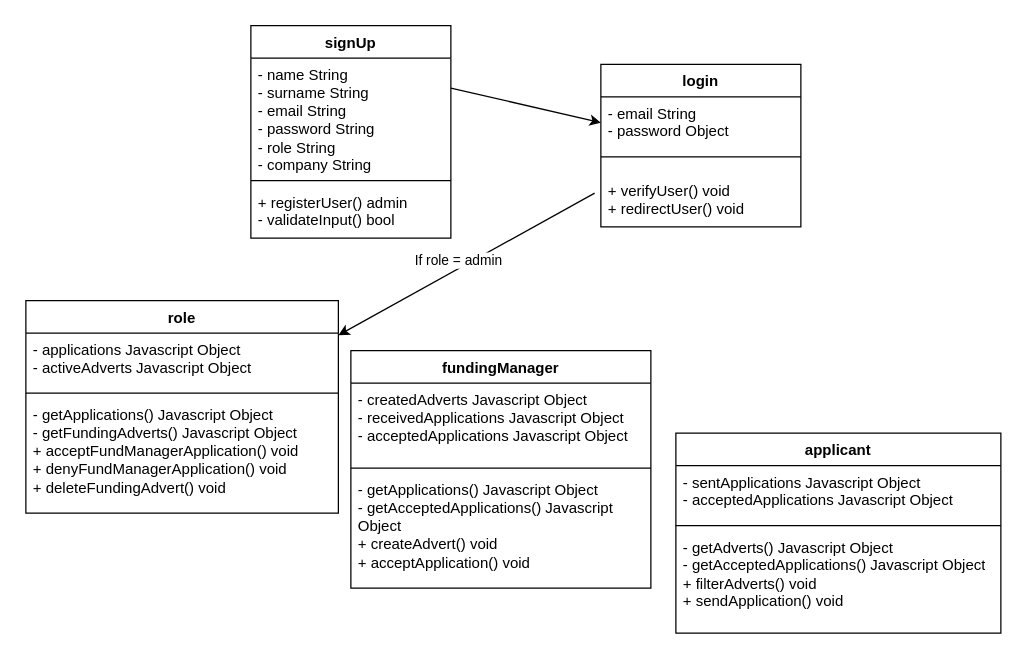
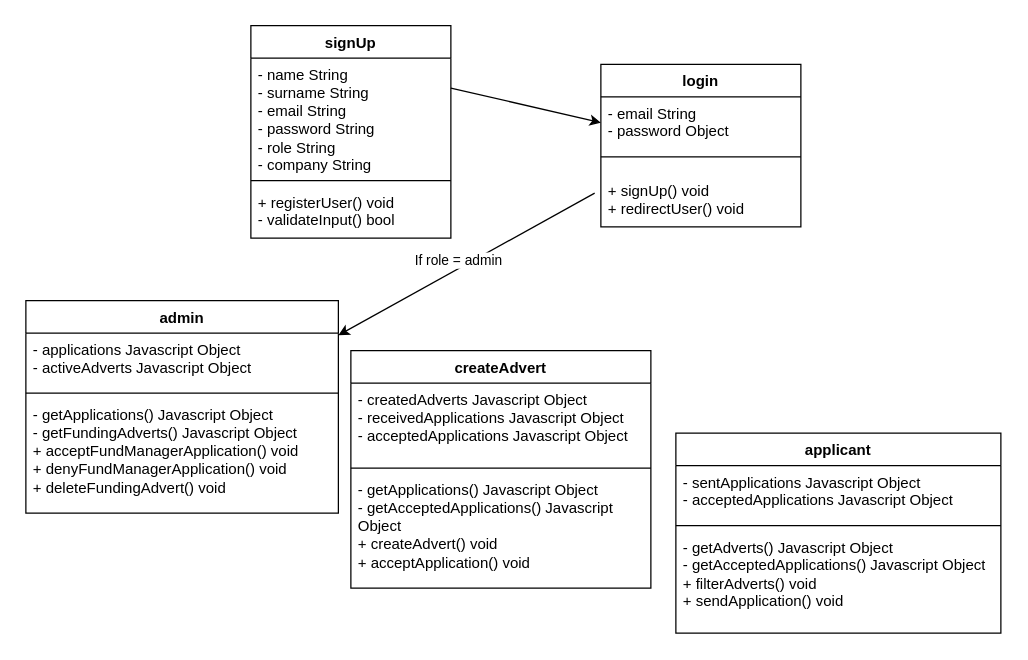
  <mxCell id="0" />
  <mxCell id="1" parent="0" />
  <mxCell id="2" value="signUp" style="swimlane;fontStyle=1;align=center;verticalAlign=top;childLayout=stackLayout;horizontal=1;startSize=26;horizontalStack=0;resizeParent=1;resizeParentMax=0;resizeLast=0;collapsible=1;marginBottom=0;whiteSpace=wrap;html=1;" parent="1" vertex="1"><mxGeometry x="200" y="20" width="160" height="170" as="geometry" /></mxCell>
  <mxCell id="3" value="" style="endArrow=classic;html=1;rounded=0;" edge="1" parent="2" target="7"><mxGeometry width="50" height="50" relative="1" as="geometry"><mxPoint x="160" y="50" as="sourcePoint" /><mxPoint x="240" y="50" as="targetPoint" /></mxGeometry></mxCell>
  <mxCell id="4" value="- name String&lt;br&gt;- surname String&lt;br&gt;- email String&lt;br&gt;- password String&lt;br&gt;- role String&lt;br&gt;- company String&lt;br&gt;" style="text;strokeColor=none;fillColor=none;align=left;verticalAlign=top;spacingLeft=4;spacingRight=4;overflow=hidden;rotatable=0;points=[[0,0.5],[1,0.5]];portConstraint=eastwest;whiteSpace=wrap;html=1;" parent="2" vertex="1"><mxGeometry y="26" width="160" height="94" as="geometry" /></mxCell>
  <mxCell id="5" value="" style="line;strokeWidth=1;fillColor=none;align=left;verticalAlign=middle;spacingTop=-1;spacingLeft=3;spacingRight=3;rotatable=0;labelPosition=right;points=[];portConstraint=eastwest;strokeColor=inherit;" parent="2" vertex="1"><mxGeometry y="120" width="160" height="8" as="geometry" /></mxCell>
- <mxCell id="6" value="+ registerUser() admin&lt;br&gt;- validateInput() bool" style="text;strokeColor=none;fillColor=none;align=left;verticalAlign=top;spacingLeft=4;spacingRight=4;overflow=hidden;rotatable=0;points=[[0,0.5],[1,0.5]];portConstraint=eastwest;whiteSpace=wrap;html=1;" parent="2" vertex="1"><mxGeometry y="128" width="160" height="42" as="geometry" /></mxCell>
+ <mxCell id="6" value="+ registerUser() void&lt;br&gt;- validateInput() bool" style="text;strokeColor=none;fillColor=none;align=left;verticalAlign=top;spacingLeft=4;spacingRight=4;overflow=hidden;rotatable=0;points=[[0,0.5],[1,0.5]];portConstraint=eastwest;whiteSpace=wrap;html=1;" parent="2" vertex="1"><mxGeometry y="128" width="160" height="42" as="geometry" /></mxCell>
  <mxCell id="7" value="login" style="swimlane;fontStyle=1;align=center;verticalAlign=top;childLayout=stackLayout;horizontal=1;startSize=26;horizontalStack=0;resizeParent=1;resizeParentMax=0;resizeLast=0;collapsible=1;marginBottom=0;whiteSpace=wrap;html=1;" vertex="1" parent="1"><mxGeometry x="480" y="51" width="160" height="130" as="geometry" /></mxCell>
  <mxCell id="8" value="- email String&lt;br&gt;- password Object&lt;br&gt;" style="text;strokeColor=none;fillColor=none;align=left;verticalAlign=top;spacingLeft=4;spacingRight=4;overflow=hidden;rotatable=0;points=[[0,0.5],[1,0.5]];portConstraint=eastwest;whiteSpace=wrap;html=1;" vertex="1" parent="7"><mxGeometry y="26" width="160" height="34" as="geometry" /></mxCell>
  <mxCell id="9" value="" style="line;strokeWidth=1;fillColor=none;align=left;verticalAlign=middle;spacingTop=-1;spacingLeft=3;spacingRight=3;rotatable=0;labelPosition=right;points=[];portConstraint=eastwest;strokeColor=inherit;" vertex="1" parent="7"><mxGeometry y="60" width="160" height="28" as="geometry" /></mxCell>
- <mxCell id="10" value="+ verifyUser() void&lt;br&gt;+ redirectUser() void" style="text;strokeColor=none;fillColor=none;align=left;verticalAlign=top;spacingLeft=4;spacingRight=4;overflow=hidden;rotatable=0;points=[[0,0.5],[1,0.5]];portConstraint=eastwest;whiteSpace=wrap;html=1;" vertex="1" parent="7"><mxGeometry y="88" width="160" height="42" as="geometry" /></mxCell>
- <mxCell id="11" value="role" style="swimlane;fontStyle=1;align=center;verticalAlign=top;childLayout=stackLayout;horizontal=1;startSize=26;horizontalStack=0;resizeParent=1;resizeParentMax=0;resizeLast=0;collapsible=1;marginBottom=0;whiteSpace=wrap;html=1;" vertex="1" parent="1"><mxGeometry x="20" y="240" width="250" height="170" as="geometry" /></mxCell>
+ <mxCell id="10" value="+ signUp() void&lt;br&gt;+ redirectUser() void" style="text;strokeColor=none;fillColor=none;align=left;verticalAlign=top;spacingLeft=4;spacingRight=4;overflow=hidden;rotatable=0;points=[[0,0.5],[1,0.5]];portConstraint=eastwest;whiteSpace=wrap;html=1;" vertex="1" parent="7"><mxGeometry y="88" width="160" height="42" as="geometry" /></mxCell>
+ <mxCell id="11" value="admin" style="swimlane;fontStyle=1;align=center;verticalAlign=top;childLayout=stackLayout;horizontal=1;startSize=26;horizontalStack=0;resizeParent=1;resizeParentMax=0;resizeLast=0;collapsible=1;marginBottom=0;whiteSpace=wrap;html=1;" vertex="1" parent="1"><mxGeometry x="20" y="240" width="250" height="170" as="geometry" /></mxCell>
  <mxCell id="12" value="- applications Javascript Object&lt;br&gt;- activeAdverts Javascript Object" style="text;strokeColor=none;fillColor=none;align=left;verticalAlign=top;spacingLeft=4;spacingRight=4;overflow=hidden;rotatable=0;points=[[0,0.5],[1,0.5]];portConstraint=eastwest;whiteSpace=wrap;html=1;" vertex="1" parent="11"><mxGeometry y="26" width="250" height="44" as="geometry" /></mxCell>
  <mxCell id="13" value="" style="line;strokeWidth=1;fillColor=none;align=left;verticalAlign=middle;spacingTop=-1;spacingLeft=3;spacingRight=3;rotatable=0;labelPosition=right;points=[];portConstraint=eastwest;strokeColor=inherit;" vertex="1" parent="11"><mxGeometry y="70" width="250" height="8" as="geometry" /></mxCell>
  <mxCell id="14" value="- getApplications() Javascript Object&lt;br style=&quot;border-color: var(--border-color);&quot;&gt;- getFundingAdverts() Javascript Object&lt;br&gt;+ acceptFundManagerApplication() void&lt;br&gt;+ denyFundManagerApplication() void&lt;br&gt;+ deleteFundingAdvert() void" style="text;strokeColor=none;fillColor=none;align=left;verticalAlign=top;spacingLeft=4;spacingRight=4;overflow=hidden;rotatable=0;points=[[0,0.5],[1,0.5]];portConstraint=eastwest;whiteSpace=wrap;html=1;" vertex="1" parent="11"><mxGeometry y="78" width="250" height="92" as="geometry" /></mxCell>
- <mxCell id="15" value="fundingManager" style="swimlane;fontStyle=1;align=center;verticalAlign=top;childLayout=stackLayout;horizontal=1;startSize=26;horizontalStack=0;resizeParent=1;resizeParentMax=0;resizeLast=0;collapsible=1;marginBottom=0;whiteSpace=wrap;html=1;" vertex="1" parent="1"><mxGeometry x="280" y="280" width="240" height="190" as="geometry" /></mxCell>
+ <mxCell id="15" value="createAdvert" style="swimlane;fontStyle=1;align=center;verticalAlign=top;childLayout=stackLayout;horizontal=1;startSize=26;horizontalStack=0;resizeParent=1;resizeParentMax=0;resizeLast=0;collapsible=1;marginBottom=0;whiteSpace=wrap;html=1;" vertex="1" parent="1"><mxGeometry x="280" y="280" width="240" height="190" as="geometry" /></mxCell>
  <mxCell id="16" value="- createdAdverts Javascript Object&lt;br&gt;- receivedApplications Javascript Object&lt;br&gt;- acceptedApplications Javascript Object" style="text;strokeColor=none;fillColor=none;align=left;verticalAlign=top;spacingLeft=4;spacingRight=4;overflow=hidden;rotatable=0;points=[[0,0.5],[1,0.5]];portConstraint=eastwest;whiteSpace=wrap;html=1;" vertex="1" parent="15"><mxGeometry y="26" width="240" height="64" as="geometry" /></mxCell>
  <mxCell id="17" value="" style="line;strokeWidth=1;fillColor=none;align=left;verticalAlign=middle;spacingTop=-1;spacingLeft=3;spacingRight=3;rotatable=0;labelPosition=right;points=[];portConstraint=eastwest;strokeColor=inherit;" vertex="1" parent="15"><mxGeometry y="90" width="240" height="8" as="geometry" /></mxCell>
  <mxCell id="18" value="- getApplications() Javascript Object&lt;br style=&quot;border-color: var(--border-color);&quot;&gt;- getAcceptedApplications() Javascript Object&lt;br&gt;+ createAdvert() void&lt;br&gt;+ acceptApplication() void" style="text;strokeColor=none;fillColor=none;align=left;verticalAlign=top;spacingLeft=4;spacingRight=4;overflow=hidden;rotatable=0;points=[[0,0.5],[1,0.5]];portConstraint=eastwest;whiteSpace=wrap;html=1;" vertex="1" parent="15"><mxGeometry y="98" width="240" height="92" as="geometry" /></mxCell>
  <mxCell id="19" value="applicant" style="swimlane;fontStyle=1;align=center;verticalAlign=top;childLayout=stackLayout;horizontal=1;startSize=26;horizontalStack=0;resizeParent=1;resizeParentMax=0;resizeLast=0;collapsible=1;marginBottom=0;whiteSpace=wrap;html=1;" vertex="1" parent="1"><mxGeometry x="540" y="346" width="260" height="160" as="geometry" /></mxCell>
  <mxCell id="20" value="- sentApplications Javascript Object&lt;br&gt;- acceptedApplications Javascript Object" style="text;strokeColor=none;fillColor=none;align=left;verticalAlign=top;spacingLeft=4;spacingRight=4;overflow=hidden;rotatable=0;points=[[0,0.5],[1,0.5]];portConstraint=eastwest;whiteSpace=wrap;html=1;" vertex="1" parent="19"><mxGeometry y="26" width="260" height="44" as="geometry" /></mxCell>
  <mxCell id="21" value="" style="line;strokeWidth=1;fillColor=none;align=left;verticalAlign=middle;spacingTop=-1;spacingLeft=3;spacingRight=3;rotatable=0;labelPosition=right;points=[];portConstraint=eastwest;strokeColor=inherit;" vertex="1" parent="19"><mxGeometry y="70" width="260" height="8" as="geometry" /></mxCell>
  <mxCell id="22" value="- getAdverts() Javascript Object&lt;br&gt;- getAcceptedApplications() Javascript Object&lt;br&gt;+ filterAdverts() void&lt;br&gt;+ sendApplication() void" style="text;strokeColor=none;fillColor=none;align=left;verticalAlign=top;spacingLeft=4;spacingRight=4;overflow=hidden;rotatable=0;points=[[0,0.5],[1,0.5]];portConstraint=eastwest;whiteSpace=wrap;html=1;" vertex="1" parent="19"><mxGeometry y="78" width="260" height="82" as="geometry" /></mxCell>
  <mxCell id="23" value="" style="endArrow=classic;html=1;rounded=0;entryX=1;entryY=0.038;entryDx=0;entryDy=0;entryPerimeter=0;exitX=-0.031;exitY=0.357;exitDx=0;exitDy=0;exitPerimeter=0;" edge="1" parent="1" source="10" target="12"><mxGeometry width="50" height="50" relative="1" as="geometry"><mxPoint x="480" y="220" as="sourcePoint" /><mxPoint x="530" y="170" as="targetPoint" /></mxGeometry></mxCell>
  <mxCell id="24" value="If role = admin" style="edgeLabel;html=1;align=center;verticalAlign=middle;resizable=0;points=[];" vertex="1" connectable="0" parent="23"><mxGeometry x="0.039" y="-5" relative="1" as="geometry"><mxPoint y="-1" as="offset" /></mxGeometry></mxCell>
